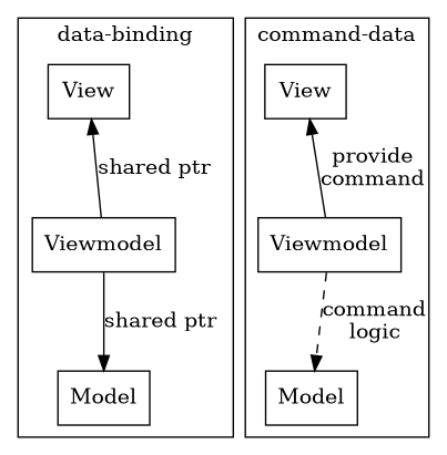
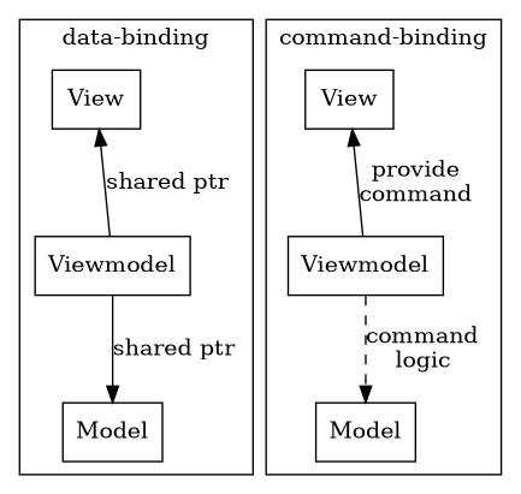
  digraph {
    node [shape=rectangle]
    n1 [label=View]
    n2 [label=Viewmodel]
    n3 [label=Model]
    n4 [label=View]
    n5 [label=Viewmodel]
    n6 [label=Model]
    subgraph cluster_1 {
      label="    data-binding    "
      n1
      n2
      n3
    }
    subgraph cluster_2 {
-     label="command-data"
+     label="command-binding"
      n4
      n5
      n6
    }
    n1 -> n2 [style=invis]
    n2 -> n1 [label="shared ptr"]
    n2 -> n3 [label="shared ptr"]
    n4 -> n5 [style=invis]
    n5 -> n4 [label="provide\ncommand"]
    n5 -> n6 [label="command\nlogic" style=dashed]
  }
